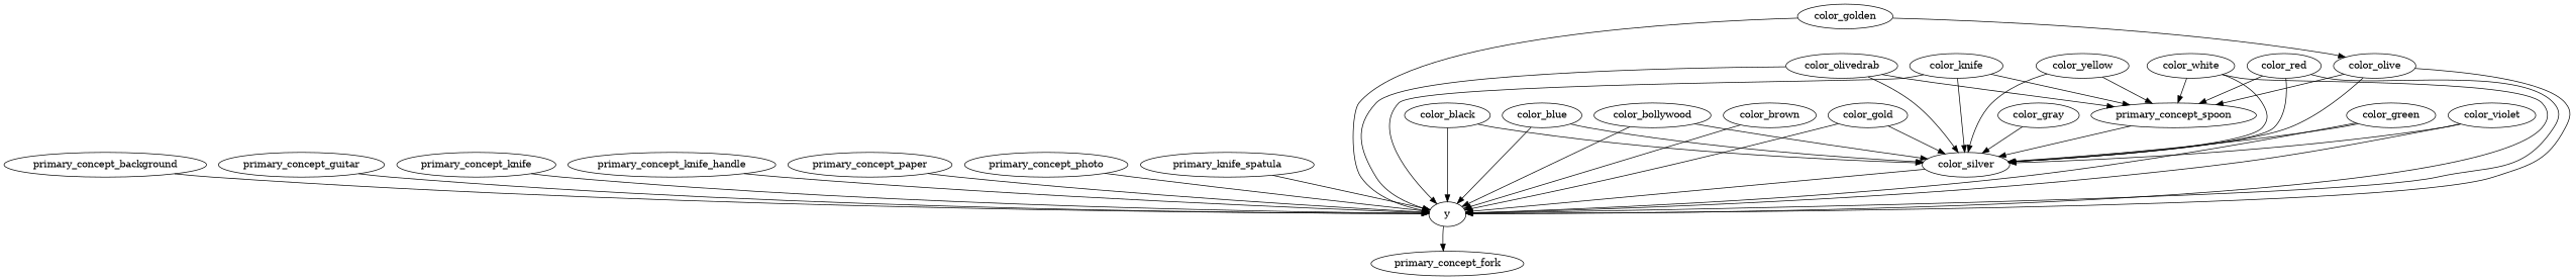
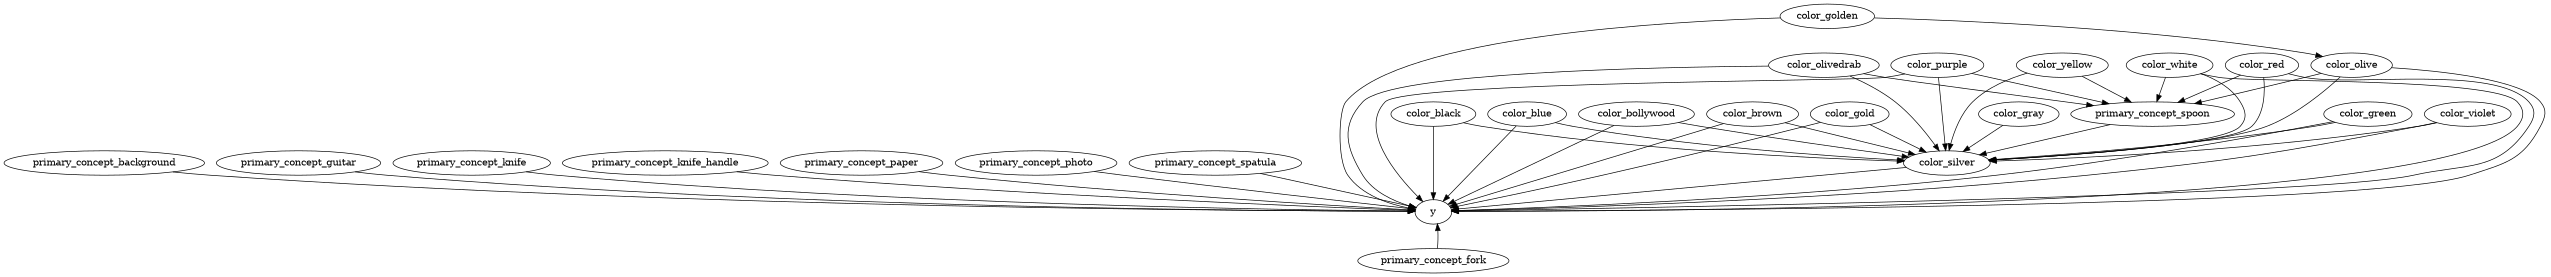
  strict digraph {
    primary_concept_background
    y
    primary_concept_fork
    primary_concept_guitar
    primary_concept_knife
    primary_concept_knife_handle
    primary_concept_paper
    primary_concept_photo
-   primary_concept_spatula [label=primary_knife_spatula]
+   primary_concept_spatula
    primary_concept_spoon
    color_silver
    color_black
    color_blue
    color_bollywood
    color_brown
    color_gold
    color_golden
    color_olive
    color_green
    color_olivedrab
-   color_purple [label=color_knife]
+   color_purple
    color_red
    color_violet
    color_white
    color_yellow
    color_gray
    primary_concept_background -> y
-   y -> primary_concept_fork
+   primary_concept_fork -> y
    primary_concept_guitar -> y
    primary_concept_knife -> y
    primary_concept_knife_handle -> y
    primary_concept_paper -> y
    primary_concept_photo -> y
    primary_concept_spatula -> y
    primary_concept_spoon -> color_silver
    color_silver -> y
    color_black -> y
    color_black -> color_silver
    color_blue -> y
    color_blue -> color_silver
    color_bollywood -> y
    color_bollywood -> color_silver
    color_brown -> y
+   color_brown -> color_silver
    color_gold -> y
    color_gold -> color_silver
    color_golden -> y
    color_golden -> color_olive
    color_olive -> y
    color_olive -> primary_concept_spoon
    color_olive -> color_silver
    color_green -> y
    color_green -> color_silver
    color_olivedrab -> y
    color_olivedrab -> primary_concept_spoon
    color_olivedrab -> color_silver
    color_purple -> y
    color_purple -> primary_concept_spoon
    color_purple -> color_silver
    color_red -> y
    color_red -> primary_concept_spoon
    color_red -> color_silver
    color_violet -> y
    color_violet -> color_silver
    color_white -> y
    color_white -> primary_concept_spoon
    color_white -> color_silver
    color_yellow -> primary_concept_spoon
    color_yellow -> color_silver
    color_gray -> color_silver
  }
